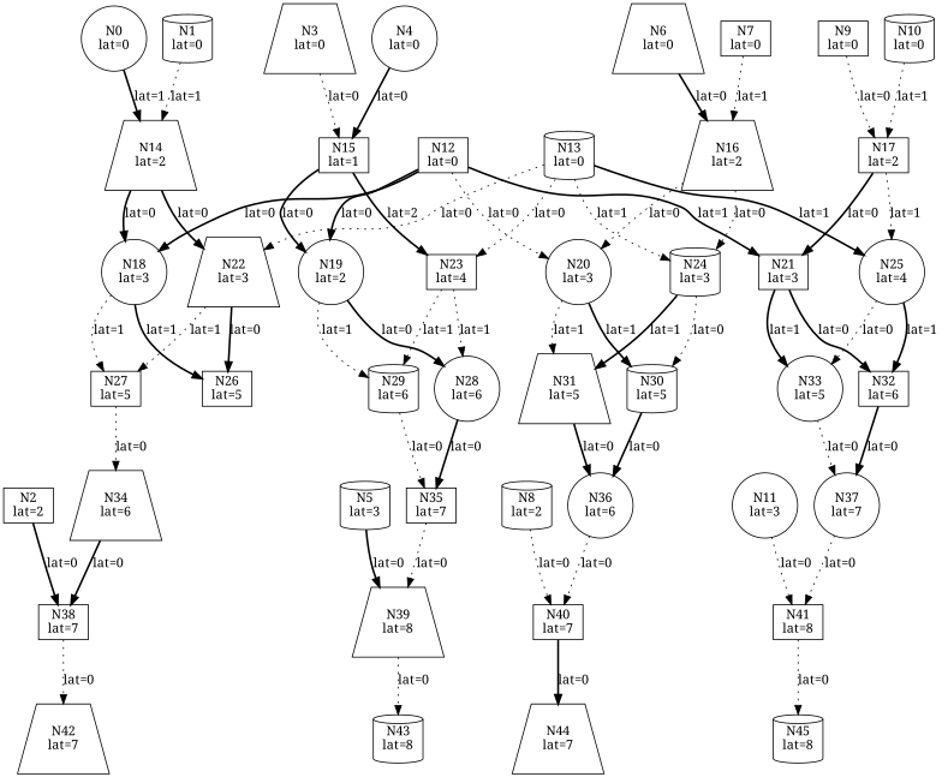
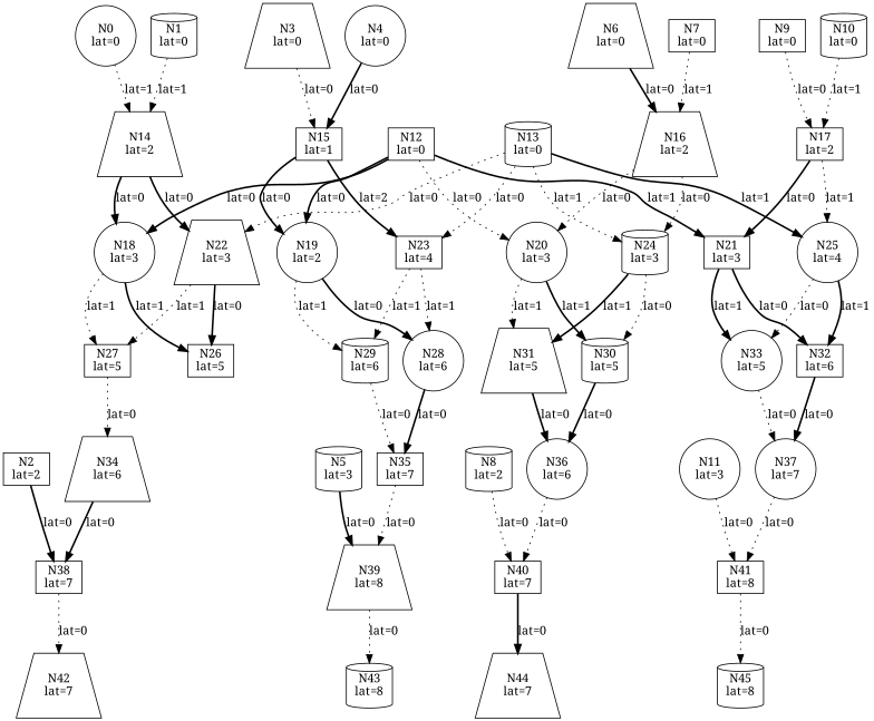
  digraph {
    fontname="Noto Serif"
    node [fontname="Noto Serif" shape=box]
    edge [fontname="Noto Serif" style=dotted]
    N0 [label="\N\nlat=0" shape=circle]
    N14 [label="\N\nlat=2" shape=trapezium]
    N18 [label="\N\nlat=3" shape=circle]
    N22 [label="\N\nlat=3" shape=trapezium]
    N1 [label="\N\nlat=0" shape=cylinder]
    N2 [label="\N\nlat=2"]
    N38 [label="\N\nlat=7"]
    N42 [label="\N\nlat=7" shape=trapezium]
    N3 [label="\N\nlat=0" shape=trapezium]
    N15 [label="\N\nlat=1"]
    N19 [label="\N\nlat=2" shape=circle]
    N23 [label="\N\nlat=4"]
    N4 [label="\N\nlat=0" shape=circle]
    N5 [label="\N\nlat=3" shape=cylinder]
    N39 [label="\N\nlat=8" shape=trapezium]
    N43 [label="\N\nlat=8" shape=cylinder]
    N6 [label="\N\nlat=0" shape=trapezium]
    N16 [label="\N\nlat=2" shape=trapezium]
    N20 [label="\N\nlat=3" shape=circle]
    N24 [label="\N\nlat=3" shape=cylinder]
    N7 [label="\N\nlat=0"]
    N8 [label="\N\nlat=2" shape=cylinder]
    N40 [label="\N\nlat=7"]
    N44 [label="\N\nlat=7" shape=trapezium]
    N9 [label="\N\nlat=0"]
    N17 [label="\N\nlat=2"]
    N21 [label="\N\nlat=3"]
    N25 [label="\N\nlat=4" shape=circle]
    N10 [label="\N\nlat=0" shape=cylinder]
    N11 [label="\N\nlat=3" shape=circle]
    N41 [label="\N\nlat=8"]
    N45 [label="\N\nlat=8" shape=cylinder]
    N12 [label="\N\nlat=0"]
    N26 [label="\N\nlat=5"]
    N27 [label="\N\nlat=5"]
    N28 [label="\N\nlat=6" shape=circle]
    N29 [label="\N\nlat=6" shape=cylinder]
    N30 [label="\N\nlat=5" shape=cylinder]
    N31 [label="\N\nlat=5" shape=trapezium]
    N32 [label="\N\nlat=6"]
    N33 [label="\N\nlat=5" shape=circle]
    N13 [label="\N\nlat=0" shape=cylinder]
    N34 [label="\N\nlat=6" shape=trapezium]
    N35 [label="\N\nlat=7"]
    N36 [label="\N\nlat=6" shape=circle]
    N37 [label="\N\nlat=7" shape=circle]
-   N0 -> N14 [label="lat=1" style=bold]
+   N0 -> N14 [label="lat=1"]
    N14 -> N18 [label="lat=0" style=bold]
    N14 -> N22 [label="lat=0" style=bold]
    N18 -> N26 [label="lat=1" style=bold]
    N18 -> N27 [label="lat=1"]
    N22 -> N26 [label="lat=0" style=bold]
    N22 -> N27 [label="lat=1"]
    N1 -> N14 [label="lat=1"]
    N2 -> N38 [label="lat=0" style=bold]
    N38 -> N42 [label="lat=0"]
    N3 -> N15 [label="lat=0"]
    N15 -> N19 [label="lat=0" style=bold]
    N15 -> N23 [label="lat=2" style=bold]
    N19 -> N28 [label="lat=0" style=bold]
    N19 -> N29 [label="lat=1"]
    N23 -> N28 [label="lat=1"]
    N23 -> N29 [label="lat=1"]
    N4 -> N15 [label="lat=0" style=bold]
    N5 -> N39 [label="lat=0" style=bold]
    N39 -> N43 [label="lat=0"]
    N6 -> N16 [label="lat=0" style=bold]
    N16 -> N20 [label="lat=0"]
    N16 -> N24 [label="lat=0"]
    N20 -> N30 [label="lat=1" style=bold]
    N20 -> N31 [label="lat=1"]
    N24 -> N30 [label="lat=0"]
    N24 -> N31 [label="lat=1" style=bold]
    N7 -> N16 [label="lat=1"]
    N8 -> N40 [label="lat=0"]
    N40 -> N44 [label="lat=0" style=bold]
    N9 -> N17 [label="lat=0"]
    N17 -> N21 [label="lat=0" style=bold]
    N17 -> N25 [label="lat=1"]
    N21 -> N32 [label="lat=0" style=bold]
    N21 -> N33 [label="lat=1" style=bold]
    N25 -> N32 [label="lat=1" style=bold]
    N25 -> N33 [label="lat=0"]
    N10 -> N17 [label="lat=1"]
    N11 -> N41 [label="lat=0"]
    N41 -> N45 [label="lat=0"]
    N12 -> N18 [label="lat=0" style=bold]
    N12 -> N19 [label="lat=0" style=bold]
    N12 -> N20 [label="lat=0"]
    N12 -> N21 [label="lat=1" style=bold]
    N27 -> N34 [label="lat=0"]
    N28 -> N35 [label="lat=0" style=bold]
    N29 -> N35 [label="lat=0"]
    N30 -> N36 [label="lat=0" style=bold]
    N31 -> N36 [label="lat=0" style=bold]
    N32 -> N37 [label="lat=0" style=bold]
    N33 -> N37 [label="lat=0"]
    N13 -> N22 [label="lat=0"]
    N13 -> N23 [label="lat=0"]
    N13 -> N24 [label="lat=1"]
    N13 -> N25 [label="lat=1" style=bold]
    N34 -> N38 [label="lat=0" style=bold]
    N35 -> N39 [label="lat=0"]
    N36 -> N40 [label="lat=0"]
    N37 -> N41 [label="lat=0"]
  }
